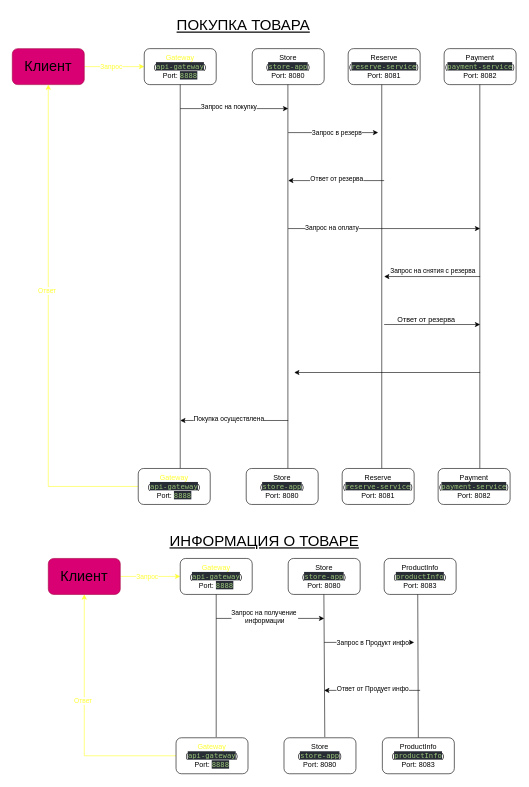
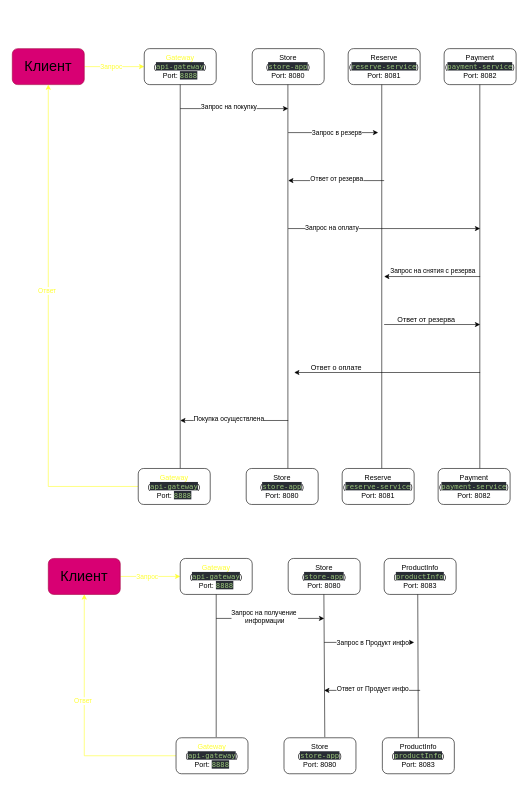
  <mxCell id="0" />
  <mxCell id="1" parent="0" />
  <mxCell id="2" style="edgeStyle=orthogonalEdgeStyle;rounded=0;orthogonalLoop=1;jettySize=auto;html=1;exitX=1;exitY=0.5;exitDx=0;exitDy=0;entryX=0;entryY=0.5;entryDx=0;entryDy=0;strokeColor=#FFFF33;" parent="1" source="4" target="5" edge="1"><mxGeometry relative="1" as="geometry" /></mxCell>
  <mxCell id="3" value="&lt;font style=&quot;color: rgb(255, 255, 51);&quot;&gt;Запрос&lt;/font&gt;" style="edgeLabel;html=1;align=center;verticalAlign=middle;resizable=0;points=[];" parent="2" vertex="1" connectable="0"><mxGeometry x="-0.114" relative="1" as="geometry"><mxPoint as="offset" /></mxGeometry></mxCell>
  <mxCell id="4" value="&lt;font style=&quot;font-size: 24px; color: rgb(0, 0, 0);&quot;&gt;Клиент&lt;/font&gt;" style="rounded=1;whiteSpace=wrap;html=1;fillColor=#d80073;fontColor=#ffffff;strokeColor=#A50040;" parent="1" vertex="1"><mxGeometry x="20" y="80" width="120" height="60" as="geometry" /></mxCell>
  <mxCell id="5" value="&lt;font style=&quot;color: rgb(255, 255, 51);&quot;&gt;Gateway&lt;/font&gt;&lt;div&gt;(&lt;span style=&quot;color: rgb(152, 195, 121); font-family: &amp;quot;JetBrains Mono&amp;quot;, monospace; background-color: rgb(40, 44, 52);&quot;&gt;api-gateway&lt;/span&gt;&lt;span style=&quot;background-color: transparent; color: light-dark(rgb(0, 0, 0), rgb(255, 255, 255));&quot;&gt;)&lt;/span&gt;&lt;/div&gt;&lt;div&gt;&lt;span style=&quot;background-color: transparent; color: light-dark(rgb(0, 0, 0), rgb(255, 255, 255));&quot;&gt;Port:&amp;nbsp;&lt;/span&gt;&lt;span style=&quot;color: rgb(152, 195, 121); font-family: &amp;quot;JetBrains Mono&amp;quot;, monospace; background-color: rgb(40, 44, 52);&quot;&gt;8888&lt;/span&gt;&lt;/div&gt;" style="rounded=1;whiteSpace=wrap;html=1;" parent="1" vertex="1"><mxGeometry x="240" y="80" width="120" height="60" as="geometry" /></mxCell>
  <mxCell id="6" value="Payment&lt;div&gt;(&lt;span style=&quot;color: rgb(152, 195, 121); font-family: &amp;quot;JetBrains Mono&amp;quot;, monospace; background-color: rgb(40, 44, 52);&quot;&gt;payment-service&lt;/span&gt;&lt;span style=&quot;background-color: transparent; color: light-dark(rgb(0, 0, 0), rgb(255, 255, 255));&quot;&gt;)&lt;/span&gt;&lt;/div&gt;&lt;div&gt;&lt;span style=&quot;background-color: transparent; color: light-dark(rgb(0, 0, 0), rgb(255, 255, 255));&quot;&gt;Port: 8082&lt;/span&gt;&lt;/div&gt;" style="rounded=1;whiteSpace=wrap;html=1;" parent="1" vertex="1"><mxGeometry x="740" y="80" width="120" height="60" as="geometry" /></mxCell>
  <mxCell id="7" value="&lt;div&gt;Store&lt;/div&gt;&lt;div&gt;(&lt;span style=&quot;color: rgb(152, 195, 121); font-family: &amp;quot;JetBrains Mono&amp;quot;, monospace; background-color: rgb(40, 44, 52);&quot;&gt;store-app&lt;/span&gt;&lt;span style=&quot;background-color: transparent; color: light-dark(rgb(0, 0, 0), rgb(255, 255, 255));&quot;&gt;)&lt;/span&gt;&lt;/div&gt;&lt;div&gt;&lt;span style=&quot;background-color: transparent; color: light-dark(rgb(0, 0, 0), rgb(255, 255, 255));&quot;&gt;Port: 8080&lt;/span&gt;&lt;/div&gt;" style="rounded=1;whiteSpace=wrap;html=1;" parent="1" vertex="1"><mxGeometry x="420" y="80" width="120" height="60" as="geometry" /></mxCell>
  <mxCell id="8" value="Reserve&lt;div&gt;(&lt;span style=&quot;color: rgb(152, 195, 121); font-family: &amp;quot;JetBrains Mono&amp;quot;, monospace; background-color: rgb(40, 44, 52);&quot;&gt;reserve-service&lt;/span&gt;&lt;span style=&quot;background-color: transparent; color: light-dark(rgb(0, 0, 0), rgb(255, 255, 255));&quot;&gt;)&lt;/span&gt;&lt;/div&gt;&lt;div&gt;&lt;span style=&quot;background-color: transparent; color: light-dark(rgb(0, 0, 0), rgb(255, 255, 255));&quot;&gt;Port: 8081&lt;/span&gt;&lt;/div&gt;" style="rounded=1;whiteSpace=wrap;html=1;" parent="1" vertex="1"><mxGeometry x="580" y="80" width="120" height="60" as="geometry" /></mxCell>
  <mxCell id="9" value="" style="endArrow=none;html=1;rounded=0;entryX=0.5;entryY=1;entryDx=0;entryDy=0;" parent="1" target="5" edge="1"><mxGeometry width="50" height="50" relative="1" as="geometry"><mxPoint x="300" y="780" as="sourcePoint" /><mxPoint x="920" y="360" as="targetPoint" /></mxGeometry></mxCell>
  <mxCell id="10" value="" style="endArrow=none;html=1;rounded=0;entryX=0.5;entryY=1;entryDx=0;entryDy=0;" parent="1" edge="1"><mxGeometry width="50" height="50" relative="1" as="geometry"><mxPoint x="479.5" y="780" as="sourcePoint" /><mxPoint x="479.5" y="140" as="targetPoint" /></mxGeometry></mxCell>
  <mxCell id="11" value="" style="endArrow=none;html=1;rounded=0;entryX=0.5;entryY=1;entryDx=0;entryDy=0;" parent="1" edge="1"><mxGeometry width="50" height="50" relative="1" as="geometry"><mxPoint x="636" y="780" as="sourcePoint" /><mxPoint x="636" y="140" as="targetPoint" /></mxGeometry></mxCell>
  <mxCell id="12" value="" style="endArrow=none;html=1;rounded=0;entryX=0.5;entryY=1;entryDx=0;entryDy=0;" parent="1" edge="1"><mxGeometry width="50" height="50" relative="1" as="geometry"><mxPoint x="799.5" y="780" as="sourcePoint" /><mxPoint x="799.5" y="140" as="targetPoint" /></mxGeometry></mxCell>
  <mxCell id="13" value="" style="endArrow=classic;html=1;rounded=0;" parent="1" edge="1"><mxGeometry width="50" height="50" relative="1" as="geometry"><mxPoint x="480" y="220" as="sourcePoint" /><mxPoint x="630" y="220" as="targetPoint" /></mxGeometry></mxCell>
  <mxCell id="14" value="Запрос в резерв" style="edgeLabel;html=1;align=center;verticalAlign=middle;resizable=0;points=[];" parent="13" vertex="1" connectable="0"><mxGeometry x="0.067" relative="1" as="geometry"><mxPoint as="offset" /></mxGeometry></mxCell>
  <mxCell id="15" value="" style="endArrow=classic;html=1;rounded=0;" parent="1" edge="1"><mxGeometry width="50" height="50" relative="1" as="geometry"><mxPoint x="640" y="300" as="sourcePoint" /><mxPoint x="480" y="300" as="targetPoint" /></mxGeometry></mxCell>
  <mxCell id="16" value="Ответ от резерва" style="edgeLabel;html=1;align=center;verticalAlign=middle;resizable=0;points=[];" parent="15" vertex="1" connectable="0"><mxGeometry x="0.125" y="-3" relative="1" as="geometry"><mxPoint x="10" as="offset" /></mxGeometry></mxCell>
  <mxCell id="17" value="" style="endArrow=classic;html=1;rounded=0;" parent="1" edge="1"><mxGeometry width="50" height="50" relative="1" as="geometry"><mxPoint x="480" y="380" as="sourcePoint" /><mxPoint x="800" y="380" as="targetPoint" /></mxGeometry></mxCell>
  <mxCell id="18" value="Запрос на оплату" style="edgeLabel;html=1;align=center;verticalAlign=middle;resizable=0;points=[];" parent="17" vertex="1" connectable="0"><mxGeometry x="-0.55" y="2" relative="1" as="geometry"><mxPoint as="offset" /></mxGeometry></mxCell>
  <mxCell id="19" value="" style="endArrow=classic;html=1;rounded=0;" parent="1" edge="1"><mxGeometry width="50" height="50" relative="1" as="geometry"><mxPoint x="800" y="460" as="sourcePoint" /><mxPoint x="640" y="460" as="targetPoint" /></mxGeometry></mxCell>
  <mxCell id="20" value="Запрос на снятия с резерва" style="edgeLabel;html=1;align=center;verticalAlign=middle;resizable=0;points=[];" parent="19" vertex="1" connectable="0"><mxGeometry x="0.1" y="-2" relative="1" as="geometry"><mxPoint x="8" y="-8" as="offset" /></mxGeometry></mxCell>
  <mxCell id="21" value="" style="endArrow=classic;html=1;rounded=0;" parent="1" edge="1"><mxGeometry width="50" height="50" relative="1" as="geometry"><mxPoint x="640" y="540" as="sourcePoint" /><mxPoint x="800" y="540" as="targetPoint" /></mxGeometry></mxCell>
  <mxCell id="22" value="" style="endArrow=classic;html=1;rounded=0;" parent="1" edge="1"><mxGeometry width="50" height="50" relative="1" as="geometry"><mxPoint x="800" y="620" as="sourcePoint" /><mxPoint x="490" y="620" as="targetPoint" /></mxGeometry></mxCell>
  <mxCell id="23" value="" style="endArrow=classic;html=1;rounded=0;" parent="1" edge="1"><mxGeometry width="50" height="50" relative="1" as="geometry"><mxPoint x="480" y="700" as="sourcePoint" /><mxPoint x="300" y="700" as="targetPoint" /></mxGeometry></mxCell>
  <mxCell id="24" value="Покупка осуществлена" style="edgeLabel;html=1;align=center;verticalAlign=middle;resizable=0;points=[];" parent="23" vertex="1" connectable="0"><mxGeometry x="0.111" y="-4" relative="1" as="geometry"><mxPoint as="offset" /></mxGeometry></mxCell>
  <mxCell id="25" value="" style="endArrow=classic;html=1;rounded=0;" parent="1" edge="1"><mxGeometry width="50" height="50" relative="1" as="geometry"><mxPoint x="300" y="180" as="sourcePoint" /><mxPoint x="480" y="180" as="targetPoint" /></mxGeometry></mxCell>
  <mxCell id="26" value="Запрос на покупку" style="edgeLabel;html=1;align=center;verticalAlign=middle;resizable=0;points=[];" parent="25" vertex="1" connectable="0"><mxGeometry x="-0.3" y="4" relative="1" as="geometry"><mxPoint x="17" as="offset" /></mxGeometry></mxCell>
  <mxCell id="27" style="edgeStyle=orthogonalEdgeStyle;rounded=0;orthogonalLoop=1;jettySize=auto;html=1;entryX=0.5;entryY=1;entryDx=0;entryDy=0;strokeColor=#FFFF33;" parent="1" source="29" target="4" edge="1"><mxGeometry relative="1" as="geometry" /></mxCell>
  <mxCell id="28" value="Ответ" style="edgeLabel;html=1;align=center;verticalAlign=middle;resizable=0;points=[];fontColor=#FFFF33;" parent="27" vertex="1" connectable="0"><mxGeometry x="0.163" y="3" relative="1" as="geometry"><mxPoint as="offset" /></mxGeometry></mxCell>
  <mxCell id="29" value="&lt;font style=&quot;color: rgb(255, 255, 51);&quot;&gt;Gateway&lt;/font&gt;&lt;div&gt;(&lt;span style=&quot;color: rgb(152, 195, 121); font-family: &amp;quot;JetBrains Mono&amp;quot;, monospace; background-color: rgb(40, 44, 52);&quot;&gt;api-gateway&lt;/span&gt;&lt;span style=&quot;background-color: transparent; color: light-dark(rgb(0, 0, 0), rgb(255, 255, 255));&quot;&gt;)&lt;/span&gt;&lt;/div&gt;&lt;div&gt;&lt;span style=&quot;background-color: transparent; color: light-dark(rgb(0, 0, 0), rgb(255, 255, 255));&quot;&gt;Port:&amp;nbsp;&lt;/span&gt;&lt;span style=&quot;color: rgb(152, 195, 121); font-family: &amp;quot;JetBrains Mono&amp;quot;, monospace; background-color: rgb(40, 44, 52);&quot;&gt;8888&lt;/span&gt;&lt;/div&gt;" style="rounded=1;whiteSpace=wrap;html=1;" parent="1" vertex="1"><mxGeometry x="230" y="780" width="120" height="60" as="geometry" /></mxCell>
  <mxCell id="30" value="Payment&lt;div&gt;(&lt;span style=&quot;color: rgb(152, 195, 121); font-family: &amp;quot;JetBrains Mono&amp;quot;, monospace; background-color: rgb(40, 44, 52);&quot;&gt;payment-service&lt;/span&gt;&lt;span style=&quot;background-color: transparent; color: light-dark(rgb(0, 0, 0), rgb(255, 255, 255));&quot;&gt;)&lt;/span&gt;&lt;/div&gt;&lt;div&gt;&lt;span style=&quot;background-color: transparent; color: light-dark(rgb(0, 0, 0), rgb(255, 255, 255));&quot;&gt;Port: 8082&lt;/span&gt;&lt;/div&gt;" style="rounded=1;whiteSpace=wrap;html=1;" parent="1" vertex="1"><mxGeometry x="730" y="780" width="120" height="60" as="geometry" /></mxCell>
  <mxCell id="31" value="&lt;div&gt;Store&lt;/div&gt;&lt;div&gt;(&lt;span style=&quot;color: rgb(152, 195, 121); font-family: &amp;quot;JetBrains Mono&amp;quot;, monospace; background-color: rgb(40, 44, 52);&quot;&gt;store-app&lt;/span&gt;&lt;span style=&quot;background-color: transparent; color: light-dark(rgb(0, 0, 0), rgb(255, 255, 255));&quot;&gt;)&lt;/span&gt;&lt;/div&gt;&lt;div&gt;&lt;span style=&quot;background-color: transparent; color: light-dark(rgb(0, 0, 0), rgb(255, 255, 255));&quot;&gt;Port: 8080&lt;/span&gt;&lt;/div&gt;" style="rounded=1;whiteSpace=wrap;html=1;" parent="1" vertex="1"><mxGeometry x="410" y="780" width="120" height="60" as="geometry" /></mxCell>
  <mxCell id="32" value="Reserve&lt;div&gt;(&lt;span style=&quot;color: rgb(152, 195, 121); font-family: &amp;quot;JetBrains Mono&amp;quot;, monospace; background-color: rgb(40, 44, 52);&quot;&gt;reserve-service&lt;/span&gt;&lt;span style=&quot;background-color: transparent; color: light-dark(rgb(0, 0, 0), rgb(255, 255, 255));&quot;&gt;)&lt;/span&gt;&lt;/div&gt;&lt;div&gt;&lt;span style=&quot;background-color: transparent; color: light-dark(rgb(0, 0, 0), rgb(255, 255, 255));&quot;&gt;Port: 8081&lt;/span&gt;&lt;/div&gt;" style="rounded=1;whiteSpace=wrap;html=1;" parent="1" vertex="1"><mxGeometry x="570" y="780" width="120" height="60" as="geometry" /></mxCell>
  <mxCell id="33" value="Ответ от резерва" style="text;html=1;align=center;verticalAlign=middle;resizable=0;points=[];autosize=1;strokeColor=none;fillColor=none;" parent="1" vertex="1"><mxGeometry x="650" y="518" width="120" height="30" as="geometry" /></mxCell>
+ <mxCell id="34" value="Ответ о оплате" style="text;html=1;align=center;verticalAlign=middle;resizable=0;points=[];autosize=1;strokeColor=none;fillColor=none;" parent="1" vertex="1"><mxGeometry x="505" y="598" width="110" height="30" as="geometry" /></mxCell>
  <mxCell id="35" style="edgeStyle=orthogonalEdgeStyle;rounded=0;orthogonalLoop=1;jettySize=auto;html=1;exitX=1;exitY=0.5;exitDx=0;exitDy=0;entryX=0;entryY=0.5;entryDx=0;entryDy=0;strokeColor=#FFFF33;" edge="1" parent="1" source="37" target="38"><mxGeometry relative="1" as="geometry" /></mxCell>
  <mxCell id="36" value="&lt;font style=&quot;color: rgb(255, 255, 51);&quot;&gt;Запрос&lt;/font&gt;" style="edgeLabel;html=1;align=center;verticalAlign=middle;resizable=0;points=[];" vertex="1" connectable="0" parent="35"><mxGeometry x="-0.114" relative="1" as="geometry"><mxPoint as="offset" /></mxGeometry></mxCell>
  <mxCell id="37" value="&lt;font style=&quot;font-size: 24px; color: rgb(0, 0, 0);&quot;&gt;Клиент&lt;/font&gt;" style="rounded=1;whiteSpace=wrap;html=1;fillColor=#d80073;fontColor=#ffffff;strokeColor=#A50040;" vertex="1" parent="1"><mxGeometry x="80" y="930" width="120" height="60" as="geometry" /></mxCell>
  <mxCell id="38" value="&lt;font style=&quot;color: rgb(255, 255, 51);&quot;&gt;Gateway&lt;/font&gt;&lt;div&gt;(&lt;span style=&quot;color: rgb(152, 195, 121); font-family: &amp;quot;JetBrains Mono&amp;quot;, monospace; background-color: rgb(40, 44, 52);&quot;&gt;api-gateway&lt;/span&gt;&lt;span style=&quot;background-color: transparent; color: light-dark(rgb(0, 0, 0), rgb(255, 255, 255));&quot;&gt;)&lt;/span&gt;&lt;/div&gt;&lt;div&gt;&lt;span style=&quot;background-color: transparent; color: light-dark(rgb(0, 0, 0), rgb(255, 255, 255));&quot;&gt;Port:&amp;nbsp;&lt;/span&gt;&lt;span style=&quot;color: rgb(152, 195, 121); font-family: &amp;quot;JetBrains Mono&amp;quot;, monospace; background-color: rgb(40, 44, 52);&quot;&gt;8888&lt;/span&gt;&lt;/div&gt;" style="rounded=1;whiteSpace=wrap;html=1;" vertex="1" parent="1"><mxGeometry x="300" y="930" width="120" height="60" as="geometry" /></mxCell>
  <mxCell id="39" value="&lt;div&gt;Store&lt;/div&gt;&lt;div&gt;(&lt;span style=&quot;color: rgb(152, 195, 121); font-family: &amp;quot;JetBrains Mono&amp;quot;, monospace; background-color: rgb(40, 44, 52);&quot;&gt;store-app&lt;/span&gt;&lt;span style=&quot;background-color: transparent; color: light-dark(rgb(0, 0, 0), rgb(255, 255, 255));&quot;&gt;)&lt;/span&gt;&lt;/div&gt;&lt;div&gt;&lt;span style=&quot;background-color: transparent; color: light-dark(rgb(0, 0, 0), rgb(255, 255, 255));&quot;&gt;Port: 8080&lt;/span&gt;&lt;/div&gt;" style="rounded=1;whiteSpace=wrap;html=1;" vertex="1" parent="1"><mxGeometry x="480" y="930" width="120" height="60" as="geometry" /></mxCell>
  <mxCell id="40" value="ProductInfo&lt;br&gt;&lt;div&gt;(&lt;span style=&quot;color: rgb(152, 195, 121); font-family: &amp;quot;JetBrains Mono&amp;quot;, monospace; background-color: rgb(40, 44, 52);&quot;&gt;productInfo&lt;/span&gt;&lt;span style=&quot;background-color: transparent; color: light-dark(rgb(0, 0, 0), rgb(255, 255, 255));&quot;&gt;)&lt;/span&gt;&lt;/div&gt;&lt;div&gt;&lt;span style=&quot;background-color: transparent; color: light-dark(rgb(0, 0, 0), rgb(255, 255, 255));&quot;&gt;Port: 8083&lt;/span&gt;&lt;/div&gt;" style="rounded=1;whiteSpace=wrap;html=1;" vertex="1" parent="1"><mxGeometry x="640" y="930" width="120" height="60" as="geometry" /></mxCell>
  <mxCell id="41" value="" style="endArrow=none;html=1;rounded=0;entryX=0.5;entryY=1;entryDx=0;entryDy=0;exitX=0.558;exitY=-0.017;exitDx=0;exitDy=0;exitPerimeter=0;" edge="1" parent="1" target="38" source="52"><mxGeometry width="50" height="50" relative="1" as="geometry"><mxPoint x="360" y="1630" as="sourcePoint" /><mxPoint x="980" y="1210" as="targetPoint" /></mxGeometry></mxCell>
  <mxCell id="42" value="" style="endArrow=none;html=1;rounded=0;entryX=0.5;entryY=1;entryDx=0;entryDy=0;exitX=0.567;exitY=-0.017;exitDx=0;exitDy=0;exitPerimeter=0;" edge="1" parent="1" source="53"><mxGeometry width="50" height="50" relative="1" as="geometry"><mxPoint x="540" y="1630" as="sourcePoint" /><mxPoint x="539.5" y="990" as="targetPoint" /></mxGeometry></mxCell>
  <mxCell id="43" value="" style="endArrow=none;html=1;rounded=0;entryX=0.5;entryY=1;entryDx=0;entryDy=0;exitX=0.5;exitY=0;exitDx=0;exitDy=0;" edge="1" parent="1" source="56"><mxGeometry width="50" height="50" relative="1" as="geometry"><mxPoint x="696" y="1630" as="sourcePoint" /><mxPoint x="696" y="990" as="targetPoint" /></mxGeometry></mxCell>
  <mxCell id="44" value="" style="endArrow=classic;html=1;rounded=0;" edge="1" parent="1"><mxGeometry width="50" height="50" relative="1" as="geometry"><mxPoint x="540" y="1070" as="sourcePoint" /><mxPoint x="690" y="1070" as="targetPoint" /></mxGeometry></mxCell>
  <mxCell id="45" value="Запрос в Продукт инфо" style="edgeLabel;html=1;align=center;verticalAlign=middle;resizable=0;points=[];" vertex="1" connectable="0" parent="44"><mxGeometry x="0.067" relative="1" as="geometry"><mxPoint as="offset" /></mxGeometry></mxCell>
  <mxCell id="46" value="" style="endArrow=classic;html=1;rounded=0;" edge="1" parent="1"><mxGeometry width="50" height="50" relative="1" as="geometry"><mxPoint x="700" y="1150" as="sourcePoint" /><mxPoint x="540" y="1150" as="targetPoint" /></mxGeometry></mxCell>
  <mxCell id="47" value="Ответ от Продует инфо" style="edgeLabel;html=1;align=center;verticalAlign=middle;resizable=0;points=[];" vertex="1" connectable="0" parent="46"><mxGeometry x="0.125" y="-3" relative="1" as="geometry"><mxPoint x="10" as="offset" /></mxGeometry></mxCell>
  <mxCell id="48" value="" style="endArrow=classic;html=1;rounded=0;" edge="1" parent="1"><mxGeometry width="50" height="50" relative="1" as="geometry"><mxPoint x="360" y="1030" as="sourcePoint" /><mxPoint x="540" y="1030" as="targetPoint" /></mxGeometry></mxCell>
  <mxCell id="49" value="Запрос на получение&amp;nbsp;&lt;div&gt;информации&lt;/div&gt;" style="edgeLabel;html=1;align=center;verticalAlign=middle;resizable=0;points=[];" vertex="1" connectable="0" parent="48"><mxGeometry x="-0.3" y="4" relative="1" as="geometry"><mxPoint x="17" as="offset" /></mxGeometry></mxCell>
  <mxCell id="50" style="edgeStyle=orthogonalEdgeStyle;rounded=0;orthogonalLoop=1;jettySize=auto;html=1;entryX=0.5;entryY=1;entryDx=0;entryDy=0;strokeColor=#FFFF33;" edge="1" parent="1" source="52" target="37"><mxGeometry relative="1" as="geometry" /></mxCell>
  <mxCell id="51" value="Ответ" style="edgeLabel;html=1;align=center;verticalAlign=middle;resizable=0;points=[];fontColor=#FFFF33;" vertex="1" connectable="0" parent="50"><mxGeometry x="0.163" y="3" relative="1" as="geometry"><mxPoint as="offset" /></mxGeometry></mxCell>
  <mxCell id="52" value="&lt;font style=&quot;color: rgb(255, 255, 51);&quot;&gt;Gateway&lt;/font&gt;&lt;div&gt;(&lt;span style=&quot;color: rgb(152, 195, 121); font-family: &amp;quot;JetBrains Mono&amp;quot;, monospace; background-color: rgb(40, 44, 52);&quot;&gt;api-gateway&lt;/span&gt;&lt;span style=&quot;background-color: transparent; color: light-dark(rgb(0, 0, 0), rgb(255, 255, 255));&quot;&gt;)&lt;/span&gt;&lt;/div&gt;&lt;div&gt;&lt;span style=&quot;background-color: transparent; color: light-dark(rgb(0, 0, 0), rgb(255, 255, 255));&quot;&gt;Port:&amp;nbsp;&lt;/span&gt;&lt;span style=&quot;color: rgb(152, 195, 121); font-family: &amp;quot;JetBrains Mono&amp;quot;, monospace; background-color: rgb(40, 44, 52);&quot;&gt;8888&lt;/span&gt;&lt;/div&gt;" style="rounded=1;whiteSpace=wrap;html=1;" vertex="1" parent="1"><mxGeometry x="293" y="1229" width="120" height="60" as="geometry" /></mxCell>
  <mxCell id="53" value="&lt;div&gt;Store&lt;/div&gt;&lt;div&gt;(&lt;span style=&quot;color: rgb(152, 195, 121); font-family: &amp;quot;JetBrains Mono&amp;quot;, monospace; background-color: rgb(40, 44, 52);&quot;&gt;store-app&lt;/span&gt;&lt;span style=&quot;background-color: transparent; color: light-dark(rgb(0, 0, 0), rgb(255, 255, 255));&quot;&gt;)&lt;/span&gt;&lt;/div&gt;&lt;div&gt;&lt;span style=&quot;background-color: transparent; color: light-dark(rgb(0, 0, 0), rgb(255, 255, 255));&quot;&gt;Port: 8080&lt;/span&gt;&lt;/div&gt;" style="rounded=1;whiteSpace=wrap;html=1;" vertex="1" parent="1"><mxGeometry x="473" y="1229" width="120" height="60" as="geometry" /></mxCell>
- <mxCell id="54" value="ПОКУПКА ТОВАРА" style="text;html=1;align=center;verticalAlign=middle;resizable=0;points=[];autosize=1;strokeColor=none;fillColor=none;fontFamily=Helvetica;fontSize=25;fontStyle=4" vertex="1" parent="1"><mxGeometry x="280" y="20" width="250" height="40" as="geometry" /></mxCell>
- <mxCell id="55" value="ИНФОРМАЦИЯ О ТОВАРЕ" style="text;html=1;align=center;verticalAlign=middle;resizable=0;points=[];autosize=1;strokeColor=none;fillColor=none;fontFamily=Helvetica;fontSize=25;fontStyle=4" vertex="1" parent="1"><mxGeometry x="270" y="880" width="340" height="40" as="geometry" /></mxCell>
  <mxCell id="56" value="ProductInfo&lt;br&gt;&lt;div&gt;(&lt;span style=&quot;color: rgb(152, 195, 121); font-family: &amp;quot;JetBrains Mono&amp;quot;, monospace; background-color: rgb(40, 44, 52);&quot;&gt;productInfo&lt;/span&gt;&lt;span style=&quot;background-color: transparent; color: light-dark(rgb(0, 0, 0), rgb(255, 255, 255));&quot;&gt;)&lt;/span&gt;&lt;/div&gt;&lt;div&gt;&lt;span style=&quot;background-color: transparent; color: light-dark(rgb(0, 0, 0), rgb(255, 255, 255));&quot;&gt;Port: 8083&lt;/span&gt;&lt;/div&gt;" style="rounded=1;whiteSpace=wrap;html=1;" vertex="1" parent="1"><mxGeometry x="637" y="1229" width="120" height="60" as="geometry" /></mxCell>
